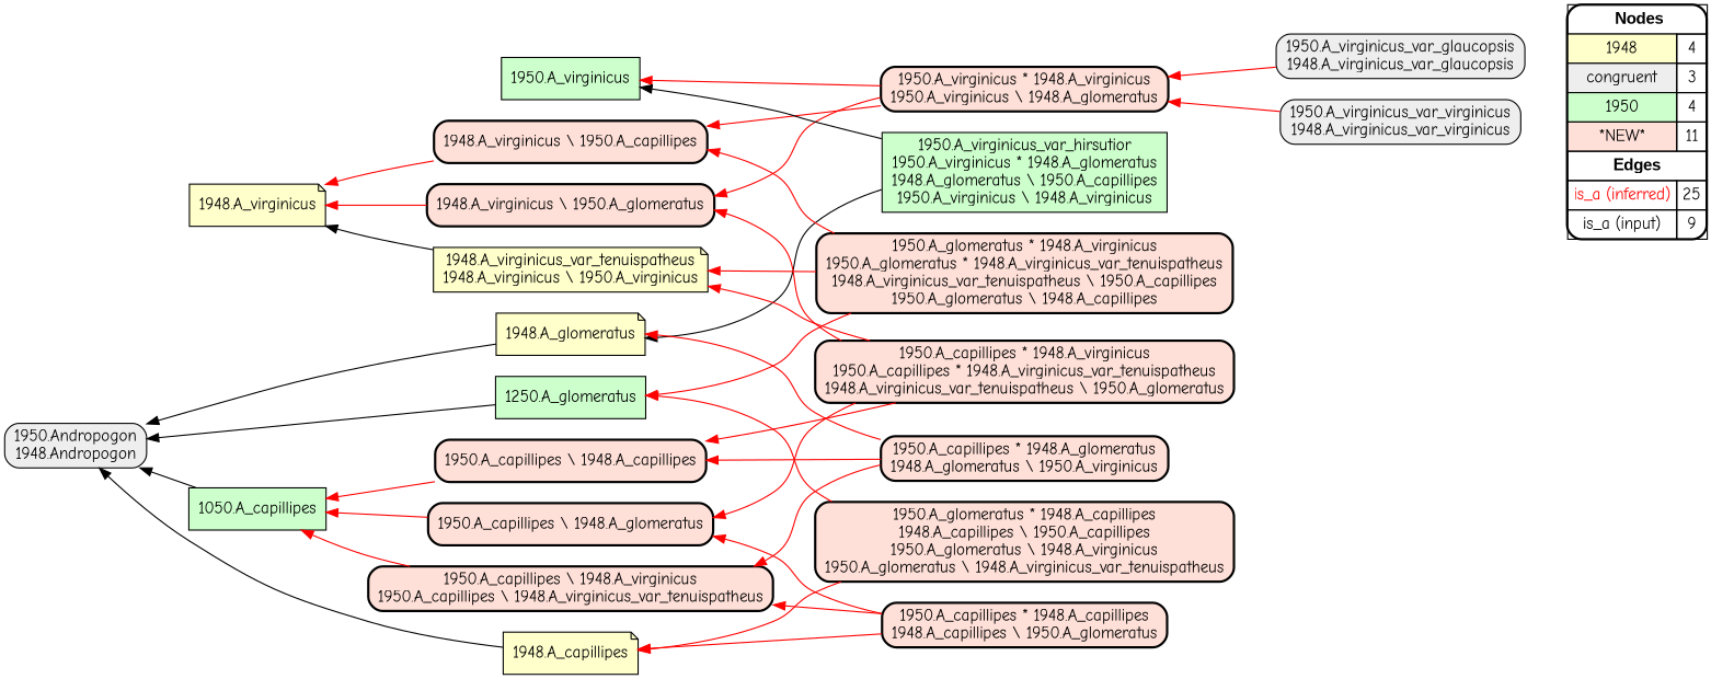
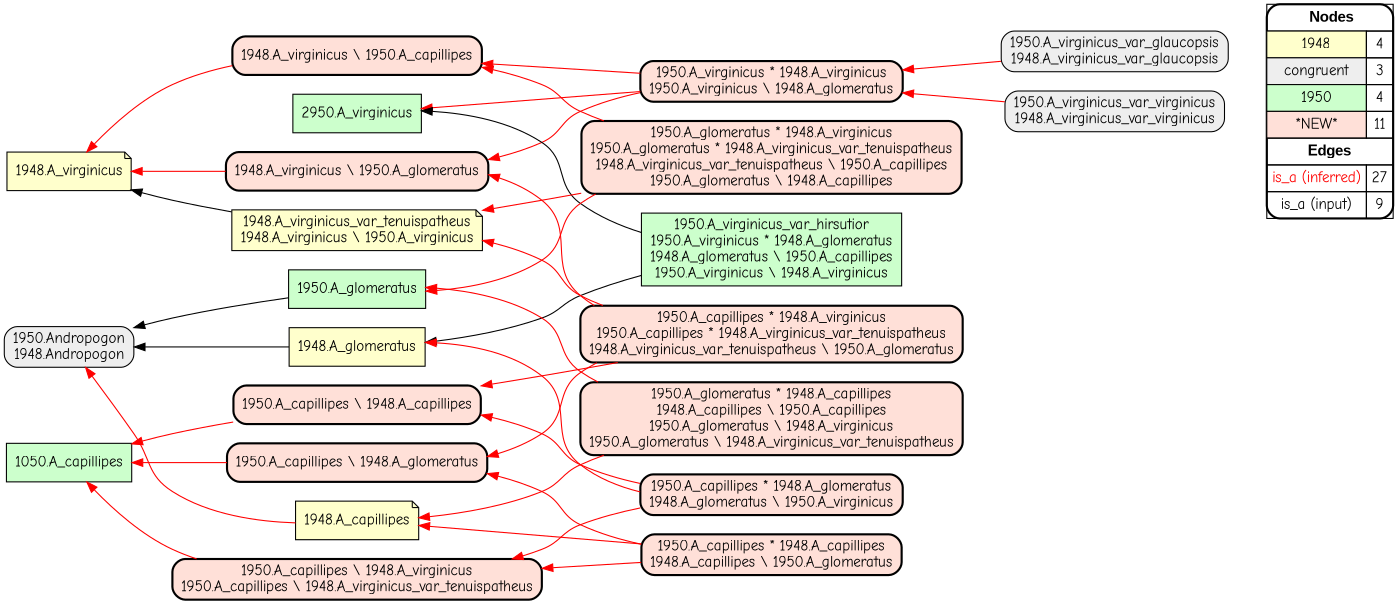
  digraph {
    fontname="Comic Neue"
    rankdir=RL
    node [fillcolor="#FFE0D8" fontname="Comic Neue" shape=box style="filled,rounded,bold"]
    edge [arrowhead=normal color="#FF0000" constraint=true fontname="Comic Neue" penwidth=1 style=solid]
-   n1 [fillcolor=white label=<   <TABLE BORDER="0" CELLBORDER="1" CELLSPACING="0" CELLPADDING="4">  <TR> <TD COLSPAN="2"><font face="Arial Black"> Nodes</font></TD> </TR>  <TR>   <TD bgcolor="#FFFFCC" fontname="helvetica">1948</TD>   <TD>4</TD>   </TR>  <TR>   <TD bgcolor="#EEEEEE" fontname="helvetica">congruent</TD>   <TD>3</TD>   </TR>  <TR>   <TD bgcolor="#CCFFCC" fontname="helvetica">1950</TD>   <TD>4</TD>   </TR>  <TR>   <TD bgcolor="#FFE0D8" fontname="helvetica">*NEW*</TD>   <TD>11</TD>   </TR>  <TR> <TD COLSPAN="2"><font face = "Arial Black"> Edges </font></TD> </TR>  <TR>   <TD><font color ="#FF0000">is_a (inferred)</font></TD><TD>25</TD> </TR> <TR>   <TD><font color ="#000000">is_a (input)</font></TD><TD>9</TD> </TR> </TABLE>   > margin=0]
+   n1 [fillcolor=white label=<   <TABLE BORDER="0" CELLBORDER="1" CELLSPACING="0" CELLPADDING="4">  <TR> <TD COLSPAN="2"><font face="Arial Black"> Nodes</font></TD> </TR>  <TR>   <TD bgcolor="#FFFFCC" fontname="helvetica">1948</TD>   <TD>4</TD>   </TR>  <TR>   <TD bgcolor="#EEEEEE" fontname="helvetica">congruent</TD>   <TD>3</TD>   </TR>  <TR>   <TD bgcolor="#CCFFCC" fontname="helvetica">1950</TD>   <TD>4</TD>   </TR>  <TR>   <TD bgcolor="#FFE0D8" fontname="helvetica">*NEW*</TD>   <TD>11</TD>   </TR>  <TR> <TD COLSPAN="2"><font face = "Arial Black"> Edges </font></TD> </TR>  <TR>   <TD><font color ="#FF0000">is_a (inferred)</font></TD><TD>27</TD> </TR> <TR>   <TD><font color ="#000000">is_a (input)</font></TD><TD>9</TD> </TR> </TABLE>   > margin=0]
    "1948.A_virginicus" [fillcolor="#FFFFCC" shape=note style=filled]
    "1950.Andropogon\n1948.Andropogon" [fillcolor="#EEEEEE" style="filled,rounded"]
    "1948.A_capillipes" [fillcolor="#FFFFCC" shape=note style=filled]
-   "1948.A_glomeratus" [fillcolor="#FFFFCC" shape=note style=filled]
+   "1948.A_glomeratus" [fillcolor="#FFFFCC" style=filled]
    "1948.A_virginicus_var_tenuispatheus\n1948.A_virginicus \\ 1950.A_virginicus" [fillcolor="#FFFFCC" shape=note style=filled]
    "1950.A_virginicus_var_glaucopsis\n1948.A_virginicus_var_glaucopsis" [fillcolor="#EEEEEE" style="filled,rounded"]
    "1950.A_virginicus * 1948.A_virginicus\n1950.A_virginicus \\ 1948.A_glomeratus"
-   "1950.A_virginicus" [fillcolor="#CCFFCC" style=filled]
+   "1950.A_virginicus" [fillcolor="#CCFFCC" style=filled label="2950.A_virginicus"]
    "1948.A_virginicus \\ 1950.A_capillipes"
    "1948.A_virginicus \\ 1950.A_glomeratus"
    "1950.A_virginicus_var_virginicus\n1948.A_virginicus_var_virginicus" [fillcolor="#EEEEEE" style="filled,rounded"]
    "1950.A_virginicus_var_hirsutior\n1950.A_virginicus * 1948.A_glomeratus\n1948.A_glomeratus \\ 1950.A_capillipes\n1950.A_virginicus \\ 1948.A_virginicus" [fillcolor="#CCFFCC" style=filled]
    n14 [fillcolor="#CCFFCC" label="1050.A_capillipes" style=filled]
-   "1950.A_glomeratus" [fillcolor="#CCFFCC" style=filled label="1250.A_glomeratus"]
+   "1950.A_glomeratus" [fillcolor="#CCFFCC" style=filled]
    "1950.A_glomeratus * 1948.A_virginicus\n1950.A_glomeratus * 1948.A_virginicus_var_tenuispatheus\n1948.A_virginicus_var_tenuispatheus \\ 1950.A_capillipes\n1950.A_glomeratus \\ 1948.A_capillipes"
    "1950.A_capillipes \\ 1948.A_virginicus\n1950.A_capillipes \\ 1948.A_virginicus_var_tenuispatheus"
    "1950.A_glomeratus * 1948.A_capillipes\n1948.A_capillipes \\ 1950.A_capillipes\n1950.A_glomeratus \\ 1948.A_virginicus\n1950.A_glomeratus \\ 1948.A_virginicus_var_tenuispatheus"
    "1950.A_capillipes * 1948.A_glomeratus\n1948.A_glomeratus \\ 1950.A_virginicus"
    "1950.A_capillipes \\ 1948.A_capillipes"
    "1950.A_capillipes \\ 1948.A_glomeratus"
    "1950.A_capillipes * 1948.A_virginicus\n1950.A_capillipes * 1948.A_virginicus_var_tenuispatheus\n1948.A_virginicus_var_tenuispatheus \\ 1950.A_glomeratus"
    "1950.A_capillipes * 1948.A_capillipes\n1948.A_capillipes \\ 1950.A_glomeratus"
    subgraph sub_1 {
      rank=source
      n1
    }
-   "1948.A_capillipes" -> "1950.Andropogon\n1948.Andropogon" [color="#000000"]
+   "1948.A_capillipes" -> "1950.Andropogon\n1948.Andropogon"
    "1948.A_glomeratus" -> "1950.Andropogon\n1948.Andropogon" [color="#000000"]
    "1948.A_virginicus_var_tenuispatheus\n1948.A_virginicus \\ 1950.A_virginicus" -> "1948.A_virginicus" [color="#000000"]
    "1950.A_virginicus_var_glaucopsis\n1948.A_virginicus_var_glaucopsis" -> "1950.A_virginicus * 1948.A_virginicus\n1950.A_virginicus \\ 1948.A_glomeratus"
    "1950.A_virginicus * 1948.A_virginicus\n1950.A_virginicus \\ 1948.A_glomeratus" -> "1950.A_virginicus"
    "1950.A_virginicus * 1948.A_virginicus\n1950.A_virginicus \\ 1948.A_glomeratus" -> "1948.A_virginicus \\ 1950.A_capillipes"
    "1950.A_virginicus * 1948.A_virginicus\n1950.A_virginicus \\ 1948.A_glomeratus" -> "1948.A_virginicus \\ 1950.A_glomeratus"
    "1948.A_virginicus \\ 1950.A_capillipes" -> "1948.A_virginicus"
    "1948.A_virginicus \\ 1950.A_glomeratus" -> "1948.A_virginicus"
    "1950.A_virginicus_var_virginicus\n1948.A_virginicus_var_virginicus" -> "1950.A_virginicus * 1948.A_virginicus\n1950.A_virginicus \\ 1948.A_glomeratus"
    "1950.A_virginicus_var_hirsutior\n1950.A_virginicus * 1948.A_glomeratus\n1948.A_glomeratus \\ 1950.A_capillipes\n1950.A_virginicus \\ 1948.A_virginicus" -> "1948.A_glomeratus" [color="#000000"]
    "1950.A_virginicus_var_hirsutior\n1950.A_virginicus * 1948.A_glomeratus\n1948.A_glomeratus \\ 1950.A_capillipes\n1950.A_virginicus \\ 1948.A_virginicus" -> "1950.A_virginicus" [color="#000000"]
-   n14 -> "1950.Andropogon\n1948.Andropogon" [color="#000000"]
    "1950.A_glomeratus" -> "1950.Andropogon\n1948.Andropogon" [color="#000000"]
    "1950.A_glomeratus * 1948.A_virginicus\n1950.A_glomeratus * 1948.A_virginicus_var_tenuispatheus\n1948.A_virginicus_var_tenuispatheus \\ 1950.A_capillipes\n1950.A_glomeratus \\ 1948.A_capillipes" -> "1948.A_virginicus_var_tenuispatheus\n1948.A_virginicus \\ 1950.A_virginicus"
    "1950.A_glomeratus * 1948.A_virginicus\n1950.A_glomeratus * 1948.A_virginicus_var_tenuispatheus\n1948.A_virginicus_var_tenuispatheus \\ 1950.A_capillipes\n1950.A_glomeratus \\ 1948.A_capillipes" -> "1948.A_virginicus \\ 1950.A_capillipes"
    "1950.A_glomeratus * 1948.A_virginicus\n1950.A_glomeratus * 1948.A_virginicus_var_tenuispatheus\n1948.A_virginicus_var_tenuispatheus \\ 1950.A_capillipes\n1950.A_glomeratus \\ 1948.A_capillipes" -> "1950.A_glomeratus"
    "1950.A_capillipes \\ 1948.A_virginicus\n1950.A_capillipes \\ 1948.A_virginicus_var_tenuispatheus" -> n14
    "1950.A_glomeratus * 1948.A_capillipes\n1948.A_capillipes \\ 1950.A_capillipes\n1950.A_glomeratus \\ 1948.A_virginicus\n1950.A_glomeratus \\ 1948.A_virginicus_var_tenuispatheus" -> "1948.A_capillipes"
    "1950.A_glomeratus * 1948.A_capillipes\n1948.A_capillipes \\ 1950.A_capillipes\n1950.A_glomeratus \\ 1948.A_virginicus\n1950.A_glomeratus \\ 1948.A_virginicus_var_tenuispatheus" -> "1950.A_glomeratus"
    "1950.A_capillipes * 1948.A_glomeratus\n1948.A_glomeratus \\ 1950.A_virginicus" -> "1948.A_glomeratus"
    "1950.A_capillipes * 1948.A_glomeratus\n1948.A_glomeratus \\ 1950.A_virginicus" -> "1950.A_capillipes \\ 1948.A_virginicus\n1950.A_capillipes \\ 1948.A_virginicus_var_tenuispatheus"
    "1950.A_capillipes * 1948.A_glomeratus\n1948.A_glomeratus \\ 1950.A_virginicus" -> "1950.A_capillipes \\ 1948.A_capillipes"
    "1950.A_capillipes \\ 1948.A_capillipes" -> n14
    "1950.A_capillipes \\ 1948.A_glomeratus" -> n14
    "1950.A_capillipes * 1948.A_virginicus\n1950.A_capillipes * 1948.A_virginicus_var_tenuispatheus\n1948.A_virginicus_var_tenuispatheus \\ 1950.A_glomeratus" -> "1948.A_virginicus_var_tenuispatheus\n1948.A_virginicus \\ 1950.A_virginicus"
    "1950.A_capillipes * 1948.A_virginicus\n1950.A_capillipes * 1948.A_virginicus_var_tenuispatheus\n1948.A_virginicus_var_tenuispatheus \\ 1950.A_glomeratus" -> "1948.A_virginicus \\ 1950.A_glomeratus"
    "1950.A_capillipes * 1948.A_virginicus\n1950.A_capillipes * 1948.A_virginicus_var_tenuispatheus\n1948.A_virginicus_var_tenuispatheus \\ 1950.A_glomeratus" -> "1950.A_capillipes \\ 1948.A_capillipes"
    "1950.A_capillipes * 1948.A_virginicus\n1950.A_capillipes * 1948.A_virginicus_var_tenuispatheus\n1948.A_virginicus_var_tenuispatheus \\ 1950.A_glomeratus" -> "1950.A_capillipes \\ 1948.A_glomeratus"
    "1950.A_capillipes * 1948.A_capillipes\n1948.A_capillipes \\ 1950.A_glomeratus" -> "1948.A_capillipes"
    "1950.A_capillipes * 1948.A_capillipes\n1948.A_capillipes \\ 1950.A_glomeratus" -> "1950.A_capillipes \\ 1948.A_virginicus\n1950.A_capillipes \\ 1948.A_virginicus_var_tenuispatheus"
    "1950.A_capillipes * 1948.A_capillipes\n1948.A_capillipes \\ 1950.A_glomeratus" -> "1950.A_capillipes \\ 1948.A_glomeratus"
  }
